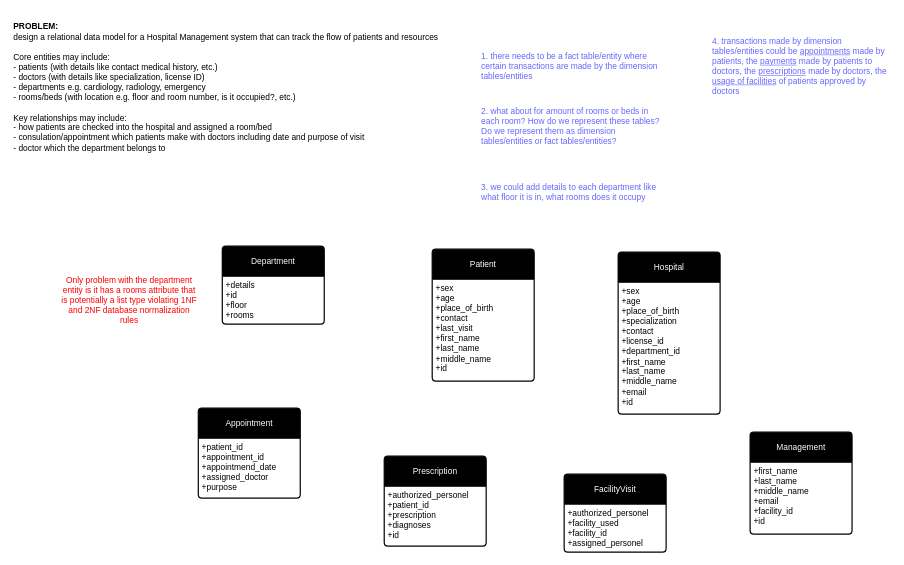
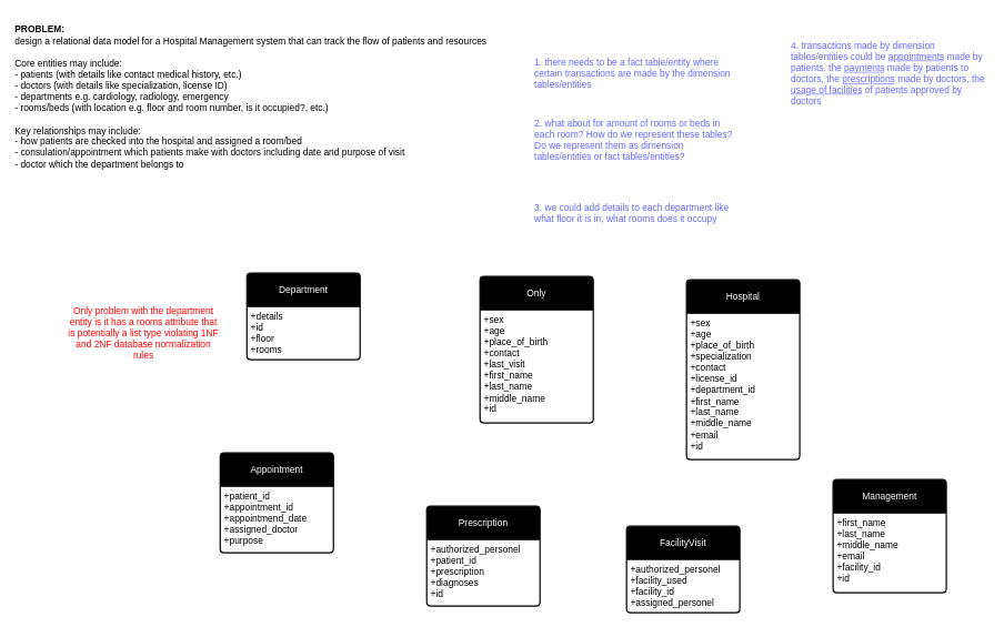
  <mxCell id="0" />
  <mxCell id="1" parent="0" />
  <mxCell id="2" value="&lt;font style=&quot;color: rgb(255, 255, 255);&quot;&gt;Department&lt;/font&gt;" style="swimlane;childLayout=stackLayout;horizontal=1;startSize=50;horizontalStack=0;rounded=1;fontSize=14;fontStyle=0;strokeWidth=2;resizeParent=0;resizeLast=1;shadow=0;dashed=0;align=center;arcSize=4;whiteSpace=wrap;html=1;fillColor=#000000;" vertex="1" parent="1"><mxGeometry x="370" y="410" width="170" height="130" as="geometry"><mxRectangle x="370" y="190" width="110" height="50" as="alternateBounds" /></mxGeometry></mxCell>
  <mxCell id="3" value="&lt;font style=&quot;font-size: 14px;&quot;&gt;+details&lt;br&gt;+id&lt;br&gt;+floor&lt;/font&gt;&lt;div&gt;&lt;font style=&quot;font-size: 14px;&quot;&gt;+rooms&lt;/font&gt;&lt;/div&gt;" style="align=left;strokeColor=none;fillColor=none;spacingLeft=4;spacingRight=4;fontSize=12;verticalAlign=top;resizable=0;rotatable=0;part=1;html=1;whiteSpace=wrap;" vertex="1" parent="2"><mxGeometry y="50" width="170" height="80" as="geometry" /></mxCell>
- <mxCell id="4" value="&lt;font style=&quot;color: rgb(255, 255, 255);&quot;&gt;Patient&lt;/font&gt;" style="swimlane;childLayout=stackLayout;horizontal=1;startSize=50;horizontalStack=0;rounded=1;fontSize=14;fontStyle=0;strokeWidth=2;resizeParent=0;resizeLast=1;shadow=0;dashed=0;align=center;arcSize=4;whiteSpace=wrap;html=1;fillColor=#000000;" vertex="1" parent="1"><mxGeometry x="720" y="415" width="170" height="220" as="geometry" /></mxCell>
+ <mxCell id="4" value="&lt;font style=&quot;color: rgb(255, 255, 255);&quot;&gt;Only&lt;/font&gt;" style="swimlane;childLayout=stackLayout;horizontal=1;startSize=50;horizontalStack=0;rounded=1;fontSize=14;fontStyle=0;strokeWidth=2;resizeParent=0;resizeLast=1;shadow=0;dashed=0;align=center;arcSize=4;whiteSpace=wrap;html=1;fillColor=#000000;" vertex="1" parent="1"><mxGeometry x="720" y="415" width="170" height="220" as="geometry" /></mxCell>
  <mxCell id="5" value="&lt;font style=&quot;font-size: 14px;&quot;&gt;+sex&lt;br&gt;+age&lt;br&gt;+place_of_birth&lt;/font&gt;&lt;div&gt;&lt;font style=&quot;font-size: 14px;&quot;&gt;+contact&lt;/font&gt;&lt;/div&gt;&lt;div&gt;&lt;font style=&quot;font-size: 14px;&quot;&gt;+last_visit&lt;/font&gt;&lt;/div&gt;&lt;div&gt;&lt;font style=&quot;font-size: 14px;&quot;&gt;+first_name&lt;/font&gt;&lt;/div&gt;&lt;div&gt;&lt;font style=&quot;font-size: 14px;&quot;&gt;+last_name&lt;/font&gt;&lt;/div&gt;&lt;div&gt;&lt;font style=&quot;font-size: 14px;&quot;&gt;+middle_name&lt;/font&gt;&lt;/div&gt;&lt;div&gt;&lt;font style=&quot;font-size: 14px;&quot;&gt;+id&lt;/font&gt;&lt;/div&gt;" style="align=left;strokeColor=none;fillColor=none;spacingLeft=4;spacingRight=4;fontSize=12;verticalAlign=top;resizable=0;rotatable=0;part=1;html=1;whiteSpace=wrap;" vertex="1" parent="4"><mxGeometry y="50" width="170" height="170" as="geometry" /></mxCell>
  <mxCell id="6" value="&lt;font style=&quot;color: rgb(255, 255, 255);&quot;&gt;Hospital&lt;/font&gt;" style="swimlane;childLayout=stackLayout;horizontal=1;startSize=50;horizontalStack=0;rounded=1;fontSize=14;fontStyle=0;strokeWidth=2;resizeParent=0;resizeLast=1;shadow=0;dashed=0;align=center;arcSize=4;whiteSpace=wrap;html=1;fillColor=#000000;" vertex="1" parent="1"><mxGeometry x="1030" y="420" width="170" height="270" as="geometry" /></mxCell>
  <mxCell id="7" value="&lt;font style=&quot;font-size: 14px;&quot;&gt;+sex&lt;br&gt;+age&lt;br&gt;+place_of_birth&lt;/font&gt;&lt;div&gt;&lt;span style=&quot;font-size: 14px;&quot;&gt;+specialization&lt;/span&gt;&lt;/div&gt;&lt;div&gt;&lt;div&gt;&lt;font style=&quot;font-size: 14px;&quot;&gt;+contact&lt;/font&gt;&lt;/div&gt;&lt;div&gt;&lt;font style=&quot;font-size: 14px;&quot;&gt;+license_id&lt;/font&gt;&lt;/div&gt;&lt;div&gt;&lt;font style=&quot;font-size: 14px;&quot;&gt;+department_id&lt;/font&gt;&lt;/div&gt;&lt;div&gt;&lt;font style=&quot;font-size: 14px;&quot;&gt;+first_name&lt;/font&gt;&lt;/div&gt;&lt;div&gt;&lt;font style=&quot;font-size: 14px;&quot;&gt;+last_name&lt;/font&gt;&lt;/div&gt;&lt;div&gt;&lt;font style=&quot;font-size: 14px;&quot;&gt;+middle_name&lt;/font&gt;&lt;/div&gt;&lt;div&gt;&lt;font style=&quot;font-size: 14px;&quot;&gt;+email&lt;/font&gt;&lt;/div&gt;&lt;div&gt;&lt;font style=&quot;font-size: 14px;&quot;&gt;+id&lt;/font&gt;&lt;/div&gt;&lt;/div&gt;" style="align=left;strokeColor=none;fillColor=none;spacingLeft=4;spacingRight=4;fontSize=12;verticalAlign=top;resizable=0;rotatable=0;part=1;html=1;whiteSpace=wrap;" vertex="1" parent="6"><mxGeometry y="50" width="170" height="220" as="geometry" /></mxCell>
  <mxCell id="8" value="&lt;font style=&quot;color: rgb(255, 255, 255);&quot;&gt;FacilityVisit&lt;/font&gt;" style="swimlane;childLayout=stackLayout;horizontal=1;startSize=50;horizontalStack=0;rounded=1;fontSize=14;fontStyle=0;strokeWidth=2;resizeParent=0;resizeLast=1;shadow=0;dashed=0;align=center;arcSize=4;whiteSpace=wrap;html=1;fillColor=#000000;" vertex="1" parent="1"><mxGeometry x="940" y="790" width="170" height="130" as="geometry" /></mxCell>
  <mxCell id="9" value="&lt;font style=&quot;font-size: 14px;&quot;&gt;+authorized_personel&lt;br&gt;+facility_used&lt;br&gt;+facility_id&lt;/font&gt;&lt;div&gt;&lt;font style=&quot;font-size: 14px;&quot;&gt;+assigned_personel&lt;/font&gt;&lt;/div&gt;" style="align=left;strokeColor=none;fillColor=none;spacingLeft=4;spacingRight=4;fontSize=12;verticalAlign=top;resizable=0;rotatable=0;part=1;html=1;whiteSpace=wrap;" vertex="1" parent="8"><mxGeometry y="50" width="170" height="80" as="geometry" /></mxCell>
  <mxCell id="10" value="&lt;font style=&quot;color: rgb(255, 255, 255);&quot;&gt;Prescription&lt;/font&gt;" style="swimlane;childLayout=stackLayout;horizontal=1;startSize=50;horizontalStack=0;rounded=1;fontSize=14;fontStyle=0;strokeWidth=2;resizeParent=0;resizeLast=1;shadow=0;dashed=0;align=center;arcSize=4;whiteSpace=wrap;html=1;fillColor=#000000;" vertex="1" parent="1"><mxGeometry x="640" y="760" width="170" height="150" as="geometry" /></mxCell>
  <mxCell id="11" value="&lt;font style=&quot;font-size: 14px;&quot;&gt;+authorized_personel&lt;br&gt;+patient_id&lt;br&gt;+prescription&lt;/font&gt;&lt;div&gt;&lt;font style=&quot;font-size: 14px;&quot;&gt;+diagnoses&lt;/font&gt;&lt;/div&gt;&lt;div&gt;&lt;font style=&quot;font-size: 14px;&quot;&gt;+id&lt;/font&gt;&lt;/div&gt;" style="align=left;strokeColor=none;fillColor=none;spacingLeft=4;spacingRight=4;fontSize=12;verticalAlign=top;resizable=0;rotatable=0;part=1;html=1;whiteSpace=wrap;" vertex="1" parent="10"><mxGeometry y="50" width="170" height="100" as="geometry" /></mxCell>
  <mxCell id="12" value="&lt;font style=&quot;color: rgb(255, 255, 255);&quot;&gt;Management&lt;/font&gt;" style="swimlane;childLayout=stackLayout;horizontal=1;startSize=50;horizontalStack=0;rounded=1;fontSize=14;fontStyle=0;strokeWidth=2;resizeParent=0;resizeLast=1;shadow=0;dashed=0;align=center;arcSize=4;whiteSpace=wrap;html=1;fillColor=#000000;" vertex="1" parent="1"><mxGeometry x="1250" y="720" width="170" height="170" as="geometry" /></mxCell>
  <mxCell id="13" value="&lt;font style=&quot;font-size: 14px;&quot;&gt;+first_name&lt;br&gt;+last_name&lt;br&gt;+middle_name&lt;/font&gt;&lt;div&gt;&lt;font style=&quot;font-size: 14px;&quot;&gt;+email&lt;/font&gt;&lt;/div&gt;&lt;div&gt;&lt;font style=&quot;font-size: 14px;&quot;&gt;+facility_id&lt;/font&gt;&lt;/div&gt;&lt;div&gt;&lt;font style=&quot;font-size: 14px;&quot;&gt;+id&lt;/font&gt;&lt;/div&gt;" style="align=left;strokeColor=none;fillColor=none;spacingLeft=4;spacingRight=4;fontSize=12;verticalAlign=top;resizable=0;rotatable=0;part=1;html=1;whiteSpace=wrap;" vertex="1" parent="12"><mxGeometry y="50" width="170" height="120" as="geometry" /></mxCell>
  <mxCell id="14" value="&lt;font style=&quot;color: rgb(255, 255, 255);&quot;&gt;Appointment&lt;/font&gt;" style="swimlane;childLayout=stackLayout;horizontal=1;startSize=50;horizontalStack=0;rounded=1;fontSize=14;fontStyle=0;strokeWidth=2;resizeParent=0;resizeLast=1;shadow=0;dashed=0;align=center;arcSize=4;whiteSpace=wrap;html=1;fillColor=#000000;" vertex="1" parent="1"><mxGeometry x="330" y="680" width="170" height="150" as="geometry" /></mxCell>
  <mxCell id="15" value="&lt;font style=&quot;font-size: 14px;&quot;&gt;+patient_id&lt;br&gt;+appointment_id&lt;br&gt;+appointmend_date&lt;/font&gt;&lt;div&gt;&lt;font style=&quot;font-size: 14px;&quot;&gt;+assigned_doctor&lt;/font&gt;&lt;/div&gt;&lt;div&gt;&lt;font style=&quot;font-size: 14px;&quot;&gt;+purpose&lt;/font&gt;&lt;/div&gt;" style="align=left;strokeColor=none;fillColor=none;spacingLeft=4;spacingRight=4;fontSize=12;verticalAlign=top;resizable=0;rotatable=0;part=1;html=1;whiteSpace=wrap;" vertex="1" parent="14"><mxGeometry y="50" width="170" height="100" as="geometry" /></mxCell>
  <mxCell id="16" value="&lt;font style=&quot;font-size: 14px; color: rgb(255, 0, 0);&quot;&gt;Only problem with the department entity is it has a rooms attribute that is potentially a list type violating 1NF and 2NF database normalization rules&lt;/font&gt;" style="text;html=1;whiteSpace=wrap;strokeColor=none;fillColor=none;align=center;verticalAlign=middle;rounded=0;" vertex="1" parent="1"><mxGeometry x="100" y="430" width="230" height="140" as="geometry" /></mxCell>
  <mxCell id="17" value="&lt;div&gt;&lt;span style=&quot;font-size: 14px;&quot;&gt;&lt;b&gt;PROBLEM:&lt;/b&gt;&lt;/span&gt;&lt;/div&gt;&lt;div&gt;&lt;span style=&quot;font-size: 14px;&quot;&gt;design a relational data model for a Hospital Management system that can track the flow of patients and resources&lt;/span&gt;&lt;/div&gt;&lt;div&gt;&lt;span style=&quot;font-size: 14px;&quot;&gt;&lt;br&gt;&lt;/span&gt;&lt;/div&gt;&lt;div&gt;&lt;span style=&quot;font-size: 14px;&quot;&gt;Core entities may include:&lt;/span&gt;&lt;/div&gt;&lt;div&gt;&lt;span style=&quot;font-size: 14px;&quot;&gt;- patients (with details like contact medical history, etc.)&lt;/span&gt;&lt;/div&gt;&lt;div&gt;&lt;span style=&quot;font-size: 14px;&quot;&gt;- doctors (with details like specialization, license ID)&lt;/span&gt;&lt;/div&gt;&lt;div&gt;&lt;span style=&quot;font-size: 14px;&quot;&gt;- departments e.g. cardiology, radiology, emergency&lt;/span&gt;&lt;/div&gt;&lt;div&gt;&lt;span style=&quot;font-size: 14px;&quot;&gt;- rooms/beds (with location e.g. floor and room number, is it occupied?, etc.)&lt;/span&gt;&lt;/div&gt;&lt;div&gt;&lt;span style=&quot;font-size: 14px;&quot;&gt;&lt;br&gt;&lt;/span&gt;&lt;/div&gt;&lt;div&gt;&lt;span style=&quot;font-size: 14px;&quot;&gt;Key relationships may include:&lt;/span&gt;&lt;/div&gt;&lt;div&gt;&lt;span style=&quot;font-size: 14px;&quot;&gt;- how patients are checked into the hospital and assigned a room/bed&lt;/span&gt;&lt;/div&gt;&lt;div&gt;&lt;span style=&quot;font-size: 14px;&quot;&gt;- consulation/appointment which patients make with doctors including date and purpose of visit&lt;/span&gt;&lt;/div&gt;&lt;div&gt;&lt;span style=&quot;font-size: 14px;&quot;&gt;- doctor which the department belongs to&lt;/span&gt;&lt;/div&gt;" style="text;html=1;whiteSpace=wrap;strokeColor=none;fillColor=none;align=left;verticalAlign=middle;rounded=0;" vertex="1" parent="1"><mxGeometry x="20" y="20" width="770" height="250" as="geometry" /></mxCell>
  <mxCell id="18" value="&lt;font style=&quot;font-size: 14px; color: rgb(102, 102, 255);&quot;&gt;1. there needs to be a fact table/entity where certain transactions are made by the dimension tables/entities&lt;/font&gt;" style="text;html=1;whiteSpace=wrap;strokeColor=none;fillColor=none;align=left;verticalAlign=middle;rounded=0;" vertex="1" parent="1"><mxGeometry x="800" y="50" width="300" height="120" as="geometry" /></mxCell>
  <mxCell id="19" value="&lt;font style=&quot;font-size: 14px; color: rgb(102, 102, 255);&quot;&gt;2. what about for amount of rooms or beds in each room? How do we represent these tables? Do we represent them as dimension tables/entities or fact tables/entities?&lt;/font&gt;" style="text;html=1;whiteSpace=wrap;strokeColor=none;fillColor=none;align=left;verticalAlign=middle;rounded=0;" vertex="1" parent="1"><mxGeometry x="800" y="150" width="300" height="120" as="geometry" /></mxCell>
  <mxCell id="20" value="&lt;font style=&quot;font-size: 14px; color: rgb(102, 102, 255);&quot;&gt;3. we could add details to each department like what floor it is in, what rooms does it occupy&lt;/font&gt;" style="text;html=1;whiteSpace=wrap;strokeColor=none;fillColor=none;align=left;verticalAlign=middle;rounded=0;" vertex="1" parent="1"><mxGeometry x="800" y="260" width="300" height="120" as="geometry" /></mxCell>
  <mxCell id="21" value="&lt;font style=&quot;font-size: 14px; color: rgb(102, 102, 255);&quot;&gt;4. transactions made by dimension tables/entities could be &lt;u&gt;appointments&lt;/u&gt; made by patients, the &lt;u&gt;payments&lt;/u&gt; made by patients to doctors, the &lt;u&gt;prescriptions&lt;/u&gt; made by doctors, the &lt;u&gt;usage of facilities&lt;/u&gt; of patients approved by doctors&lt;/font&gt;" style="text;html=1;whiteSpace=wrap;strokeColor=none;fillColor=none;align=left;verticalAlign=middle;rounded=0;" vertex="1" parent="1"><mxGeometry x="1185" y="50" width="300" height="120" as="geometry" /></mxCell>
